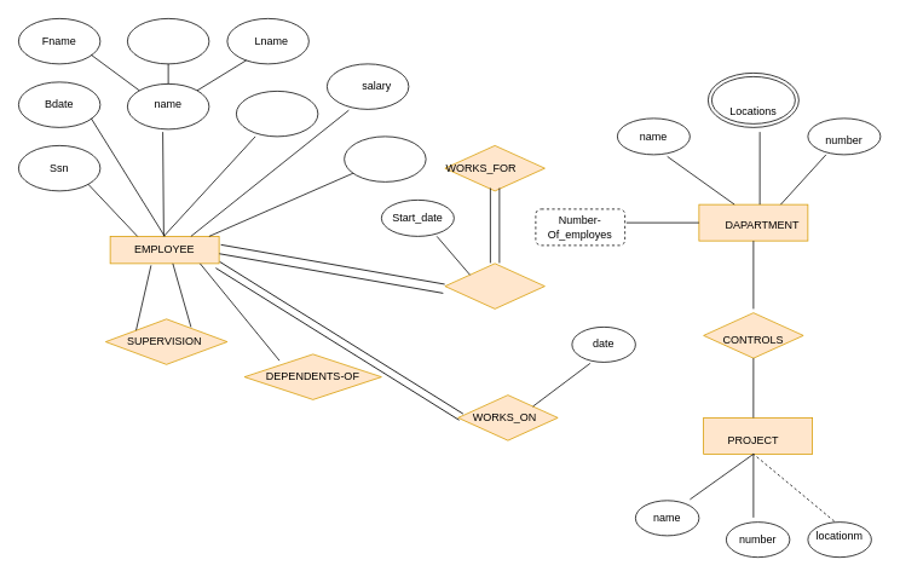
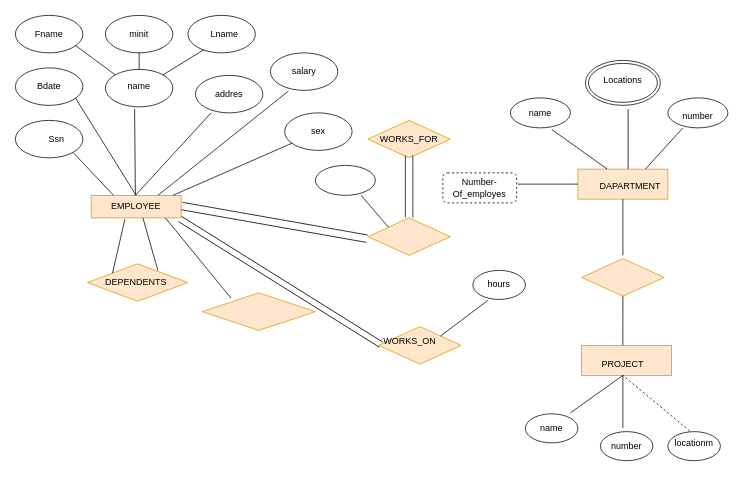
  <mxCell id="0" />
  <mxCell id="1" parent="0" />
  <mxCell id="2" value="" style="ellipse;whiteSpace=wrap;html=1;" vertex="1" parent="1"><mxGeometry x="20" y="20" width="90" height="50" as="geometry" /></mxCell>
  <mxCell id="3" value="" style="ellipse;whiteSpace=wrap;html=1;" vertex="1" parent="1"><mxGeometry x="360" y="70" width="90" height="50" as="geometry" /></mxCell>
  <mxCell id="4" value="" style="ellipse;whiteSpace=wrap;html=1;" vertex="1" parent="1"><mxGeometry x="260" y="100" width="90" height="50" as="geometry" /></mxCell>
  <mxCell id="5" value="" style="ellipse;whiteSpace=wrap;html=1;" vertex="1" parent="1"><mxGeometry x="20" y="160" width="90" height="50" as="geometry" /></mxCell>
  <mxCell id="6" value="" style="ellipse;whiteSpace=wrap;html=1;" vertex="1" parent="1"><mxGeometry x="250" y="20" width="90" height="50" as="geometry" /></mxCell>
  <mxCell id="7" value="" style="ellipse;whiteSpace=wrap;html=1;" vertex="1" parent="1"><mxGeometry x="140" y="92" width="90" height="50" as="geometry" /></mxCell>
  <mxCell id="8" value="" style="ellipse;whiteSpace=wrap;html=1;" vertex="1" parent="1"><mxGeometry x="379" y="150" width="90" height="50" as="geometry" /></mxCell>
  <mxCell id="9" value="" style="ellipse;whiteSpace=wrap;html=1;" vertex="1" parent="1"><mxGeometry x="20" y="90" width="90" height="50" as="geometry" /></mxCell>
  <mxCell id="10" value="" style="ellipse;whiteSpace=wrap;html=1;" vertex="1" parent="1"><mxGeometry x="140" y="20" width="90" height="50" as="geometry" /></mxCell>
  <mxCell id="11" value="" style="endArrow=none;html=1;rounded=0;entryX=0;entryY=0;entryDx=0;entryDy=0;" edge="1" parent="1" target="7"><mxGeometry width="50" height="50" relative="1" as="geometry"><mxPoint x="100" y="60" as="sourcePoint" /><mxPoint x="160" y="90" as="targetPoint" /></mxGeometry></mxCell>
  <mxCell id="12" value="" style="endArrow=none;html=1;rounded=0;exitX=1;exitY=0;exitDx=0;exitDy=0;" edge="1" parent="1" source="7"><mxGeometry width="50" height="50" relative="1" as="geometry"><mxPoint x="204.587" y="88.138" as="sourcePoint" /><mxPoint x="271" y="66" as="targetPoint" /><Array as="points"><mxPoint x="271" y="66" /></Array></mxGeometry></mxCell>
  <mxCell id="13" value="" style="endArrow=none;html=1;rounded=0;entryX=0.433;entryY=1.06;entryDx=0;entryDy=0;entryPerimeter=0;" edge="1" parent="1" target="7"><mxGeometry width="50" height="50" relative="1" as="geometry"><mxPoint x="180" y="260" as="sourcePoint" /><mxPoint x="170" y="150" as="targetPoint" /></mxGeometry></mxCell>
  <mxCell id="14" value="" style="rounded=0;whiteSpace=wrap;html=1;fillColor=#ffe6cc;strokeColor=#d79b00;" vertex="1" parent="1"><mxGeometry x="121" y="260" width="120" height="30" as="geometry" /></mxCell>
  <mxCell id="15" value="" style="endArrow=none;html=1;rounded=0;entryX=0.5;entryY=0;entryDx=0;entryDy=0;" edge="1" parent="1" target="14"><mxGeometry width="50" height="50" relative="1" as="geometry"><mxPoint x="100" y="130" as="sourcePoint" /><mxPoint x="260" y="210" as="targetPoint" /></mxGeometry></mxCell>
  <mxCell id="16" value="" style="endArrow=none;html=1;rounded=0;exitX=1;exitY=1;exitDx=0;exitDy=0;entryX=0.25;entryY=0;entryDx=0;entryDy=0;" edge="1" parent="1" source="5" target="14"><mxGeometry width="50" height="50" relative="1" as="geometry"><mxPoint x="100" y="250" as="sourcePoint" /><mxPoint x="150" y="200" as="targetPoint" /></mxGeometry></mxCell>
  <mxCell id="17" value="" style="endArrow=none;html=1;rounded=0;entryX=0.5;entryY=1;entryDx=0;entryDy=0;exitX=0.5;exitY=0;exitDx=0;exitDy=0;" edge="1" parent="1" source="7" target="10"><mxGeometry width="50" height="50" relative="1" as="geometry"><mxPoint x="172.5" y="130" as="sourcePoint" /><mxPoint x="189.5" y="70" as="targetPoint" /></mxGeometry></mxCell>
  <mxCell id="18" value="" style="endArrow=none;html=1;rounded=0;entryX=0.233;entryY=1;entryDx=0;entryDy=0;entryPerimeter=0;" edge="1" parent="1" target="4"><mxGeometry width="50" height="50" relative="1" as="geometry"><mxPoint x="180" y="260" as="sourcePoint" /><mxPoint x="230" y="210" as="targetPoint" /></mxGeometry></mxCell>
  <mxCell id="19" value="" style="endArrow=none;html=1;rounded=0;entryX=0.267;entryY=1.02;entryDx=0;entryDy=0;entryPerimeter=0;" edge="1" parent="1" target="3"><mxGeometry width="50" height="50" relative="1" as="geometry"><mxPoint x="210" y="260" as="sourcePoint" /><mxPoint x="260" y="210" as="targetPoint" /></mxGeometry></mxCell>
  <mxCell id="20" value="" style="rhombus;whiteSpace=wrap;html=1;fillColor=#ffe6cc;strokeColor=#d79b00;" vertex="1" parent="1"><mxGeometry x="116" y="351.27" width="134" height="50" as="geometry" /></mxCell>
  <mxCell id="21" value="" style="rhombus;whiteSpace=wrap;html=1;fillColor=#ffe6cc;strokeColor=#d79b00;" vertex="1" parent="1"><mxGeometry x="775" y="344.37" width="110" height="50" as="geometry" /></mxCell>
  <mxCell id="22" value="" style="rhombus;whiteSpace=wrap;html=1;fillColor=#ffe6cc;strokeColor=#d79b00;" vertex="1" parent="1"><mxGeometry x="269" y="390" width="151" height="50" as="geometry" /></mxCell>
  <mxCell id="23" value="" style="rhombus;whiteSpace=wrap;html=1;fillColor=#ffe6cc;strokeColor=#d79b00;" vertex="1" parent="1"><mxGeometry x="504.38" y="435" width="110" height="50" as="geometry" /></mxCell>
  <mxCell id="24" value="" style="rhombus;whiteSpace=wrap;html=1;fillColor=#ffe6cc;strokeColor=#d79b00;" vertex="1" parent="1"><mxGeometry x="490" y="290" width="110" height="50" as="geometry" /></mxCell>
  <mxCell id="25" value="" style="rhombus;whiteSpace=wrap;html=1;fillColor=#ffe6cc;strokeColor=#d79b00;" vertex="1" parent="1"><mxGeometry x="490" y="160" width="110" height="50" as="geometry" /></mxCell>
  <mxCell id="26" value="" style="endArrow=none;html=1;rounded=0;" edge="1" parent="1" target="8"><mxGeometry width="50" height="50" relative="1" as="geometry"><mxPoint x="230" y="260" as="sourcePoint" /><mxPoint x="280" y="210" as="targetPoint" /></mxGeometry></mxCell>
  <mxCell id="27" value="" style="ellipse;whiteSpace=wrap;html=1;" vertex="1" parent="1"><mxGeometry x="420" y="220" width="80" height="40" as="geometry" /></mxCell>
  <mxCell id="28" value="" style="endArrow=none;html=1;rounded=0;entryX=0.763;entryY=1;entryDx=0;entryDy=0;entryPerimeter=0;exitX=0;exitY=0;exitDx=0;exitDy=0;" edge="1" parent="1" source="24" target="27"><mxGeometry width="50" height="50" relative="1" as="geometry"><mxPoint x="460" y="340" as="sourcePoint" /><mxPoint x="510" y="290" as="targetPoint" /></mxGeometry></mxCell>
  <mxCell id="29" value="" style="shape=partialRectangle;whiteSpace=wrap;html=1;left=0;right=0;fillColor=none;rotation=90;" vertex="1" parent="1"><mxGeometry x="504.38" y="243.13" width="81.25" height="10" as="geometry" /></mxCell>
  <mxCell id="30" value="" style="shape=partialRectangle;whiteSpace=wrap;html=1;left=0;right=0;fillColor=none;rotation=10;" vertex="1" parent="1"><mxGeometry x="240.91" y="290.97" width="249.16" height="10.06" as="geometry" /></mxCell>
  <mxCell id="31" value="" style="shape=partialRectangle;whiteSpace=wrap;html=1;left=0;right=0;fillColor=none;rotation=32;" vertex="1" parent="1"><mxGeometry x="216.16" y="371.22" width="315" height="8.18" as="geometry" /></mxCell>
  <mxCell id="32" value="" style="endArrow=none;html=1;rounded=0;entryX=0.255;entryY=0.14;entryDx=0;entryDy=0;entryPerimeter=0;" edge="1" parent="1" target="22"><mxGeometry width="50" height="50" relative="1" as="geometry"><mxPoint x="220" y="290" as="sourcePoint" /><mxPoint x="301" y="420" as="targetPoint" /></mxGeometry></mxCell>
  <mxCell id="33" value="" style="endArrow=none;html=1;rounded=0;" edge="1" parent="1"><mxGeometry width="50" height="50" relative="1" as="geometry"><mxPoint x="190" y="290" as="sourcePoint" /><mxPoint x="210" y="360" as="targetPoint" /></mxGeometry></mxCell>
  <mxCell id="34" value="" style="endArrow=none;html=1;rounded=0;entryX=0;entryY=0;entryDx=0;entryDy=0;exitX=0.375;exitY=1.067;exitDx=0;exitDy=0;exitPerimeter=0;" edge="1" parent="1" source="14" target="20"><mxGeometry width="50" height="50" relative="1" as="geometry"><mxPoint x="160" y="291.82" as="sourcePoint" /><mxPoint x="193" y="369" as="targetPoint" /></mxGeometry></mxCell>
  <mxCell id="35" value="" style="ellipse;whiteSpace=wrap;html=1;" vertex="1" parent="1"><mxGeometry x="890" y="130" width="80" height="40" as="geometry" /></mxCell>
  <mxCell id="36" value="" style="ellipse;whiteSpace=wrap;html=1;" vertex="1" parent="1"><mxGeometry x="680" y="130" width="80" height="40" as="geometry" /></mxCell>
  <mxCell id="37" value="" style="rounded=0;whiteSpace=wrap;html=1;fillColor=#ffe6cc;strokeColor=#d79b00;" vertex="1" parent="1"><mxGeometry x="770" y="225" width="120" height="40" as="geometry" /></mxCell>
  <mxCell id="38" value="" style="rounded=0;whiteSpace=wrap;html=1;fillColor=#ffe6cc;strokeColor=#d79b00;" vertex="1" parent="1"><mxGeometry x="775" y="460" width="120" height="40" as="geometry" /></mxCell>
  <mxCell id="39" value="" style="endArrow=none;html=1;rounded=0;exitX=0.583;exitY=-0.078;exitDx=0;exitDy=0;exitPerimeter=0;" edge="1" parent="1"><mxGeometry width="50" height="50" relative="1" as="geometry"><mxPoint x="837" y="225" as="sourcePoint" /><mxPoint x="837.04" y="144.99" as="targetPoint" /></mxGeometry></mxCell>
  <mxCell id="40" value="" style="endArrow=none;html=1;rounded=0;exitX=0.325;exitY=-0.003;exitDx=0;exitDy=0;exitPerimeter=0;entryX=0.688;entryY=1.05;entryDx=0;entryDy=0;entryPerimeter=0;" edge="1" parent="1" source="37" target="36"><mxGeometry width="50" height="50" relative="1" as="geometry"><mxPoint x="614.38" y="240" as="sourcePoint" /><mxPoint x="674.38" y="190" as="targetPoint" /></mxGeometry></mxCell>
  <mxCell id="41" value="" style="endArrow=none;html=1;rounded=0;exitX=0.75;exitY=0;exitDx=0;exitDy=0;entryX=0.25;entryY=1;entryDx=0;entryDy=0;entryPerimeter=0;" edge="1" parent="1" source="37" target="35"><mxGeometry width="50" height="50" relative="1" as="geometry"><mxPoint x="699" y="238" as="sourcePoint" /><mxPoint x="684.38" y="200" as="targetPoint" /></mxGeometry></mxCell>
  <mxCell id="42" value="" style="endArrow=none;html=1;rounded=0;entryX=0.5;entryY=1;entryDx=0;entryDy=0;" edge="1" parent="1" target="37"><mxGeometry width="50" height="50" relative="1" as="geometry"><mxPoint x="830" y="340" as="sourcePoint" /><mxPoint x="580" y="370" as="targetPoint" /></mxGeometry></mxCell>
  <mxCell id="43" value="" style="endArrow=none;html=1;rounded=0;entryX=0.5;entryY=1;entryDx=0;entryDy=0;exitX=0.458;exitY=0;exitDx=0;exitDy=0;exitPerimeter=0;" edge="1" parent="1" source="38" target="21"><mxGeometry width="50" height="50" relative="1" as="geometry"><mxPoint x="715" y="440" as="sourcePoint" /><mxPoint x="580" y="370" as="targetPoint" /></mxGeometry></mxCell>
  <mxCell id="44" value="" style="ellipse;shape=doubleEllipse;whiteSpace=wrap;html=1;" vertex="1" parent="1"><mxGeometry x="780" y="80" width="100" height="60" as="geometry" /></mxCell>
  <mxCell id="45" value="Fname" style="text;html=1;strokeColor=none;fillColor=none;align=center;verticalAlign=middle;whiteSpace=wrap;rounded=0;" vertex="1" parent="1"><mxGeometry x="35" y="30" width="60" height="30" as="geometry" /></mxCell>
- <mxCell id="47" value="salary" style="text;html=1;strokeColor=none;fillColor=none;align=center;verticalAlign=middle;whiteSpace=wrap;rounded=0;" vertex="1" parent="1"><mxGeometry x="385" y="80" width="60" height="30" as="geometry" /></mxCell>
+ <mxCell id="46" value="sex" style="text;html=1;strokeColor=none;fillColor=none;align=center;verticalAlign=middle;whiteSpace=wrap;rounded=0;" vertex="1" parent="1"><mxGeometry x="394" y="160" width="60" height="30" as="geometry" /></mxCell>
+ <mxCell id="47" value="salary" style="text;html=1;strokeColor=none;fillColor=none;align=center;verticalAlign=middle;whiteSpace=wrap;rounded=0;" vertex="1" parent="1"><mxGeometry x="375" y="80" width="60" height="30" as="geometry" /></mxCell>
+ <mxCell id="48" value="addres" style="text;html=1;strokeColor=none;fillColor=none;align=center;verticalAlign=middle;whiteSpace=wrap;rounded=0;" vertex="1" parent="1"><mxGeometry x="275" y="110" width="60" height="30" as="geometry" /></mxCell>
  <mxCell id="49" value="Lname" style="text;html=1;strokeColor=none;fillColor=none;align=center;verticalAlign=middle;whiteSpace=wrap;rounded=0;" vertex="1" parent="1"><mxGeometry x="269" y="30" width="60" height="30" as="geometry" /></mxCell>
- <mxCell id="51" value="Ssn" style="text;html=1;strokeColor=none;fillColor=none;align=center;verticalAlign=middle;whiteSpace=wrap;rounded=0;" vertex="1" parent="1"><mxGeometry x="35" y="170" width="60" height="30" as="geometry" /></mxCell>
+ <mxCell id="50" value="minit" style="text;html=1;strokeColor=none;fillColor=none;align=center;verticalAlign=middle;whiteSpace=wrap;rounded=0;" vertex="1" parent="1"><mxGeometry x="155" y="30" width="60" height="30" as="geometry" /></mxCell>
+ <mxCell id="51" value="Ssn" style="text;html=1;strokeColor=none;fillColor=none;align=center;verticalAlign=middle;whiteSpace=wrap;rounded=0;" vertex="1" parent="1"><mxGeometry x="45" y="170" width="60" height="30" as="geometry" /></mxCell>
  <mxCell id="52" value="name" style="text;html=1;strokeColor=none;fillColor=none;align=center;verticalAlign=middle;whiteSpace=wrap;rounded=0;" vertex="1" parent="1"><mxGeometry x="155" y="100" width="60" height="30" as="geometry" /></mxCell>
  <mxCell id="53" value="Bdate" style="text;html=1;strokeColor=none;fillColor=none;align=center;verticalAlign=middle;whiteSpace=wrap;rounded=0;" vertex="1" parent="1"><mxGeometry x="35" y="100" width="60" height="30" as="geometry" /></mxCell>
- <mxCell id="54" value="CONTROLS" style="text;html=1;strokeColor=none;fillColor=none;align=center;verticalAlign=middle;whiteSpace=wrap;rounded=0;" vertex="1" parent="1"><mxGeometry x="800" y="359.29" width="60" height="30" as="geometry" /></mxCell>
  <mxCell id="55" value="DAPARTMENT" style="text;html=1;strokeColor=none;fillColor=none;align=center;verticalAlign=middle;whiteSpace=wrap;rounded=0;" vertex="1" parent="1"><mxGeometry x="810" y="233.13" width="60" height="30" as="geometry" /></mxCell>
  <mxCell id="56" value="number" style="text;html=1;strokeColor=none;fillColor=none;align=center;verticalAlign=middle;whiteSpace=wrap;rounded=0;" vertex="1" parent="1"><mxGeometry x="900" y="140" width="60" height="30" as="geometry" /></mxCell>
  <mxCell id="57" value="name" style="text;html=1;strokeColor=none;fillColor=none;align=center;verticalAlign=middle;whiteSpace=wrap;rounded=0;" vertex="1" parent="1"><mxGeometry x="690" y="135" width="60" height="30" as="geometry" /></mxCell>
- <mxCell id="58" value="Locations" style="text;html=1;strokeColor=none;fillColor=none;align=center;verticalAlign=middle;whiteSpace=wrap;rounded=0;" vertex="1" parent="1"><mxGeometry x="800" y="107" width="60" height="30" as="geometry" /></mxCell>
- <mxCell id="59" value="SUPERVISION" style="text;html=1;strokeColor=none;fillColor=none;align=center;verticalAlign=middle;whiteSpace=wrap;rounded=0;" vertex="1" parent="1"><mxGeometry x="151" y="366.27" width="60" height="20" as="geometry" /></mxCell>
+ <mxCell id="58" value="Locations" style="text;html=1;strokeColor=none;fillColor=none;align=center;verticalAlign=middle;whiteSpace=wrap;rounded=0;" vertex="1" parent="1"><mxGeometry x="800" y="92" width="60" height="30" as="geometry" /></mxCell>
+ <mxCell id="59" value="DEPENDENTS" style="text;html=1;strokeColor=none;fillColor=none;align=center;verticalAlign=middle;whiteSpace=wrap;rounded=0;" vertex="1" parent="1"><mxGeometry x="151" y="366.27" width="60" height="20" as="geometry" /></mxCell>
  <mxCell id="60" value="EMPLOYEE" style="text;html=1;strokeColor=none;fillColor=none;align=center;verticalAlign=middle;whiteSpace=wrap;rounded=0;" vertex="1" parent="1"><mxGeometry x="151" y="260" width="60" height="30" as="geometry" /></mxCell>
- <mxCell id="61" value="DEPENDENTS-OF" style="text;html=1;strokeColor=none;fillColor=none;align=center;verticalAlign=middle;whiteSpace=wrap;rounded=0;" vertex="1" parent="1"><mxGeometry x="292.25" y="405" width="104.5" height="20" as="geometry" /></mxCell>
- <mxCell id="62" value="Start_date" style="text;html=1;strokeColor=none;fillColor=none;align=center;verticalAlign=middle;whiteSpace=wrap;rounded=0;" vertex="1" parent="1"><mxGeometry x="430" y="225" width="60" height="30" as="geometry" /></mxCell>
- <mxCell id="63" value="WORKS_ON" style="text;html=1;strokeColor=none;fillColor=none;align=center;verticalAlign=middle;whiteSpace=wrap;rounded=0;" vertex="1" parent="1"><mxGeometry x="525.63" y="445" width="60" height="30" as="geometry" /></mxCell>
+ <mxCell id="63" value="WORKS_ON" style="text;html=1;strokeColor=none;fillColor=none;align=center;verticalAlign=middle;whiteSpace=wrap;rounded=0;" vertex="1" parent="1"><mxGeometry x="515.63" y="440" width="60" height="30" as="geometry" /></mxCell>
  <mxCell id="64" value="PROJECT" style="text;html=1;strokeColor=none;fillColor=none;align=center;verticalAlign=middle;whiteSpace=wrap;rounded=0;" vertex="1" parent="1"><mxGeometry x="800" y="470" width="60" height="30" as="geometry" /></mxCell>
  <mxCell id="65" value="" style="ellipse;whiteSpace=wrap;html=1;" vertex="1" parent="1"><mxGeometry x="630" y="360" width="70" height="38.73" as="geometry" /></mxCell>
  <mxCell id="66" value="" style="ellipse;whiteSpace=wrap;html=1;" vertex="1" parent="1"><mxGeometry x="700" y="551.27" width="70" height="38.73" as="geometry" /></mxCell>
- <mxCell id="67" value="WORKS_FOR" style="text;html=1;strokeColor=none;fillColor=none;align=center;verticalAlign=middle;whiteSpace=wrap;rounded=0;" vertex="1" parent="1"><mxGeometry x="495" y="170" width="70" height="30" as="geometry" /></mxCell>
+ <mxCell id="67" value="WORKS_FOR" style="text;html=1;strokeColor=none;fillColor=none;align=center;verticalAlign=middle;whiteSpace=wrap;rounded=0;" vertex="1" parent="1"><mxGeometry x="510" y="170" width="70" height="30" as="geometry" /></mxCell>
  <mxCell id="68" value="" style="endArrow=none;html=1;rounded=0;exitX=1;exitY=0;exitDx=0;exitDy=0;" edge="1" parent="1" source="23"><mxGeometry width="50" height="50" relative="1" as="geometry"><mxPoint x="560" y="428.73" as="sourcePoint" /><mxPoint x="650" y="400" as="targetPoint" /></mxGeometry></mxCell>
- <mxCell id="69" value="date" style="text;html=1;strokeColor=none;fillColor=none;align=center;verticalAlign=middle;whiteSpace=wrap;rounded=0;" vertex="1" parent="1"><mxGeometry x="635" y="364.37" width="60" height="30" as="geometry" /></mxCell>
+ <mxCell id="69" value="hours" style="text;html=1;strokeColor=none;fillColor=none;align=center;verticalAlign=middle;whiteSpace=wrap;rounded=0;" vertex="1" parent="1"><mxGeometry x="635" y="364.37" width="60" height="30" as="geometry" /></mxCell>
  <mxCell id="70" value="name" style="text;html=1;strokeColor=none;fillColor=none;align=center;verticalAlign=middle;whiteSpace=wrap;rounded=0;" vertex="1" parent="1"><mxGeometry x="705" y="555.63" width="60" height="30" as="geometry" /></mxCell>
  <mxCell id="71" value="" style="endArrow=none;html=1;rounded=0;entryX=0.5;entryY=1;entryDx=0;entryDy=0;" edge="1" parent="1" target="64"><mxGeometry width="50" height="50" relative="1" as="geometry"><mxPoint x="760" y="550" as="sourcePoint" /><mxPoint x="810" y="500" as="targetPoint" /></mxGeometry></mxCell>
  <mxCell id="72" value="Number-Of_employes" style="whiteSpace=wrap;html=1;align=center;dashed=1;rounded=1;" vertex="1" parent="1"><mxGeometry x="590" y="230" width="98.34" height="40" as="geometry" /></mxCell>
  <mxCell id="73" value="" style="line;strokeWidth=1;rotatable=0;dashed=0;labelPosition=right;align=left;verticalAlign=middle;spacingTop=0;spacingLeft=6;points=[];portConstraint=eastwest;" vertex="1" parent="1"><mxGeometry x="690" y="240" width="80" height="10" as="geometry" /></mxCell>
  <mxCell id="74" value="" style="ellipse;whiteSpace=wrap;html=1;" vertex="1" parent="1"><mxGeometry x="800" y="575" width="70" height="38.73" as="geometry" /></mxCell>
  <mxCell id="75" value="number" style="text;html=1;strokeColor=none;fillColor=none;align=center;verticalAlign=middle;whiteSpace=wrap;rounded=0;" vertex="1" parent="1"><mxGeometry x="805" y="579.36" width="60" height="30" as="geometry" /></mxCell>
  <mxCell id="76" value="" style="ellipse;whiteSpace=wrap;html=1;" vertex="1" parent="1"><mxGeometry x="890" y="575" width="70" height="38.73" as="geometry" /></mxCell>
  <mxCell id="77" value="locationm" style="text;html=1;strokeColor=none;fillColor=none;align=center;verticalAlign=middle;whiteSpace=wrap;rounded=0;" vertex="1" parent="1"><mxGeometry x="895" y="575.63" width="60" height="30" as="geometry" /></mxCell>
  <mxCell id="78" value="" style="endArrow=none;html=1;rounded=0;entryX=0.5;entryY=1;entryDx=0;entryDy=0;" edge="1" parent="1" target="64"><mxGeometry width="50" height="50" relative="1" as="geometry"><mxPoint x="830" y="570" as="sourcePoint" /><mxPoint x="820" y="510" as="targetPoint" /></mxGeometry></mxCell>
  <mxCell id="79" value="" style="endArrow=none;html=1;rounded=0;entryX=0.5;entryY=1;entryDx=0;entryDy=0;exitX=0.4;exitY=-0.054;exitDx=0;exitDy=0;exitPerimeter=0;dashed=1;" edge="1" parent="1" source="77" target="64"><mxGeometry width="50" height="50" relative="1" as="geometry"><mxPoint x="840" y="580" as="sourcePoint" /><mxPoint x="840" y="510" as="targetPoint" /></mxGeometry></mxCell>
